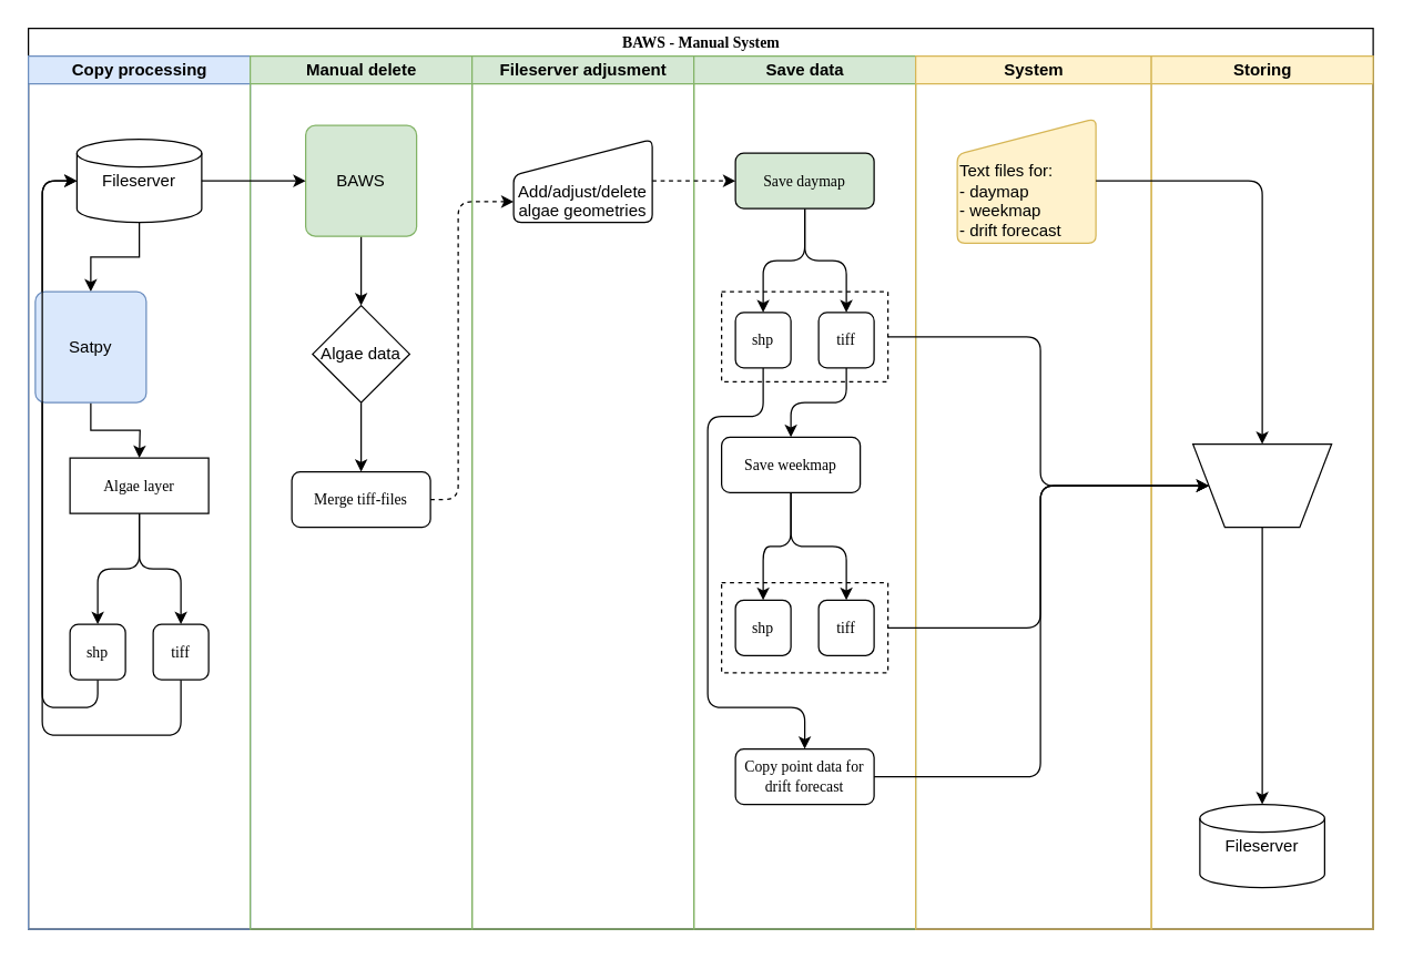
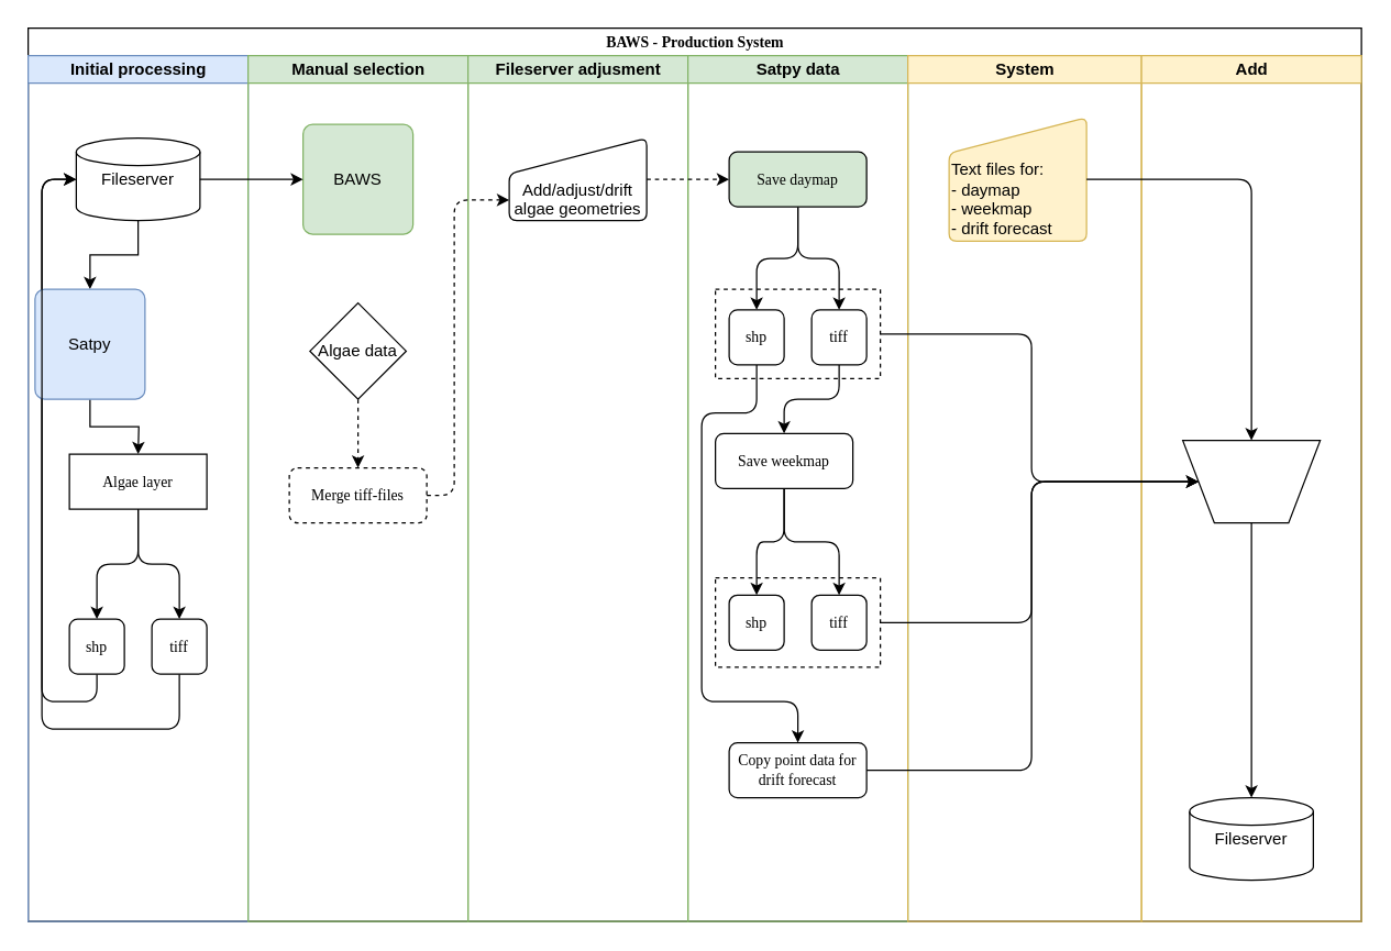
  <mxCell id="0" />
  <mxCell id="1" parent="0" />
- <mxCell id="2" value="&lt;font style=&quot;font-size: 11px&quot;&gt;BAWS - Manual System&lt;/font&gt;" style="swimlane;html=1;childLayout=stackLayout;startSize=20;rounded=0;shadow=0;labelBackgroundColor=none;strokeWidth=1;fontFamily=Verdana;fontSize=8;align=center;" parent="1" vertex="1"><mxGeometry x="20" y="20" width="970" height="650" as="geometry" /></mxCell>
- <mxCell id="3" value="Copy processing" style="swimlane;html=1;startSize=20;fillColor=#dae8fc;strokeColor=#6c8ebf;" parent="2" vertex="1"><mxGeometry y="20" width="160" height="630" as="geometry" /></mxCell>
+ <mxCell id="2" value="&lt;font style=&quot;font-size: 11px&quot;&gt;BAWS - Production System&lt;/font&gt;" style="swimlane;html=1;childLayout=stackLayout;startSize=20;rounded=0;shadow=0;labelBackgroundColor=none;strokeWidth=1;fontFamily=Verdana;fontSize=8;align=center;" parent="1" vertex="1"><mxGeometry x="20" y="20" width="970" height="650" as="geometry" /></mxCell>
+ <mxCell id="3" value="Initial processing" style="swimlane;html=1;startSize=20;fillColor=#dae8fc;strokeColor=#6c8ebf;" parent="2" vertex="1"><mxGeometry y="20" width="160" height="630" as="geometry" /></mxCell>
  <mxCell id="4" value="" style="edgeStyle=orthogonalEdgeStyle;rounded=1;orthogonalLoop=1;jettySize=auto;html=1;entryX=0;entryY=0.5;entryDx=0;entryDy=0;entryPerimeter=0;" parent="3" source="7" target="12" edge="1"><mxGeometry relative="1" as="geometry"><mxPoint x="50" y="420" as="targetPoint" /><Array as="points"><mxPoint x="50" y="470" /><mxPoint x="10" y="470" /><mxPoint x="10" y="90" /></Array></mxGeometry></mxCell>
  <mxCell id="5" value="" style="edgeStyle=orthogonalEdgeStyle;rounded=0;orthogonalLoop=1;jettySize=auto;html=1;" parent="3" source="12" target="11" edge="1"><mxGeometry relative="1" as="geometry" /></mxCell>
  <mxCell id="6" value="" style="edgeStyle=orthogonalEdgeStyle;rounded=1;orthogonalLoop=1;jettySize=auto;html=1;entryX=0.5;entryY=0;entryDx=0;entryDy=0;" parent="3" source="8" target="7" edge="1"><mxGeometry relative="1" as="geometry" /></mxCell>
  <mxCell id="7" value="&lt;font style=&quot;font-size: 11px&quot;&gt;shp&lt;/font&gt;" style="rounded=1;whiteSpace=wrap;html=1;shadow=0;labelBackgroundColor=none;strokeWidth=1;fontFamily=Verdana;fontSize=8;align=center;" parent="3" vertex="1"><mxGeometry x="30" y="410" width="40" height="40" as="geometry" /></mxCell>
  <mxCell id="8" value="&lt;font style=&quot;font-size: 11px&quot;&gt;Algae layer&lt;/font&gt;" style="whiteSpace=wrap;html=1;shadow=0;labelBackgroundColor=none;strokeWidth=1;fontFamily=Verdana;fontSize=8;align=center;rounded=0;" parent="3" vertex="1"><mxGeometry x="30" y="290" width="100" height="40" as="geometry" /></mxCell>
  <mxCell id="9" value="" style="edgeStyle=orthogonalEdgeStyle;rounded=1;orthogonalLoop=1;jettySize=auto;html=1;entryX=0.5;entryY=0;entryDx=0;entryDy=0;exitX=0.5;exitY=1;exitDx=0;exitDy=0;" parent="3" source="8" target="14" edge="1"><mxGeometry relative="1" as="geometry"><mxPoint x="90" y="340" as="sourcePoint" /><mxPoint x="60" y="420" as="targetPoint" /></mxGeometry></mxCell>
  <mxCell id="10" value="" style="edgeStyle=orthogonalEdgeStyle;rounded=0;orthogonalLoop=1;jettySize=auto;html=1;" parent="3" source="11" edge="1"><mxGeometry relative="1" as="geometry"><mxPoint x="80" y="290" as="targetPoint" /></mxGeometry></mxCell>
  <mxCell id="11" value="Satpy" style="rounded=1;whiteSpace=wrap;html=1;absoluteArcSize=1;arcSize=14;strokeWidth=1;fillColor=#dae8fc;strokeColor=#6c8ebf;" parent="3" vertex="1"><mxGeometry x="5" y="170" width="80" height="80" as="geometry" /></mxCell>
  <mxCell id="12" value="Fileserver" style="strokeWidth=1;html=1;shape=mxgraph.flowchart.database;whiteSpace=wrap;" parent="3" vertex="1"><mxGeometry x="35" y="60" width="90" height="60" as="geometry" /></mxCell>
  <mxCell id="13" value="" style="edgeStyle=orthogonalEdgeStyle;rounded=1;orthogonalLoop=1;jettySize=auto;html=1;entryX=0;entryY=0.5;entryDx=0;entryDy=0;entryPerimeter=0;" parent="3" source="14" target="12" edge="1"><mxGeometry relative="1" as="geometry"><mxPoint x="110" y="420" as="targetPoint" /><Array as="points"><mxPoint x="110" y="490" /><mxPoint x="10" y="490" /><mxPoint x="10" y="90" /></Array></mxGeometry></mxCell>
  <mxCell id="14" value="&lt;font style=&quot;font-size: 11px&quot;&gt;tiff&lt;/font&gt;" style="rounded=1;whiteSpace=wrap;html=1;shadow=0;labelBackgroundColor=none;strokeWidth=1;fontFamily=Verdana;fontSize=8;align=center;" parent="3" vertex="1"><mxGeometry x="90" y="410" width="40" height="40" as="geometry" /></mxCell>
- <mxCell id="15" value="Manual delete" style="swimlane;html=1;startSize=20;fillColor=#d5e8d4;strokeColor=#82b366;" parent="2" vertex="1"><mxGeometry x="160" y="20" width="160" height="630" as="geometry" /></mxCell>
- <mxCell id="16" value="" style="edgeStyle=orthogonalEdgeStyle;rounded=0;orthogonalLoop=1;jettySize=auto;html=1;" parent="15" source="17" target="19" edge="1"><mxGeometry relative="1" as="geometry" /></mxCell>
+ <mxCell id="15" value="Manual selection" style="swimlane;html=1;startSize=20;fillColor=#d5e8d4;strokeColor=#82b366;" parent="2" vertex="1"><mxGeometry x="160" y="20" width="160" height="630" as="geometry" /></mxCell>
  <mxCell id="17" value="BAWS" style="rounded=1;whiteSpace=wrap;html=1;absoluteArcSize=1;arcSize=14;strokeWidth=1;fillColor=#d5e8d4;strokeColor=#82b366;" parent="15" vertex="1"><mxGeometry x="40" y="50" width="80" height="80" as="geometry" /></mxCell>
- <mxCell id="18" value="" style="edgeStyle=orthogonalEdgeStyle;rounded=0;orthogonalLoop=1;jettySize=auto;html=1;entryX=0.5;entryY=0;entryDx=0;entryDy=0;" parent="15" source="19" target="20" edge="1"><mxGeometry relative="1" as="geometry"><mxPoint x="80" y="320" as="targetPoint" /></mxGeometry></mxCell>
+ <mxCell id="18" value="" style="edgeStyle=orthogonalEdgeStyle;rounded=0;orthogonalLoop=1;jettySize=auto;html=1;entryX=0.5;entryY=0;entryDx=0;entryDy=0;dashed=1;" parent="15" source="19" target="20" edge="1"><mxGeometry relative="1" as="geometry"><mxPoint x="80" y="320" as="targetPoint" /></mxGeometry></mxCell>
  <mxCell id="19" value="Algae data" style="strokeWidth=1;html=1;shape=mxgraph.flowchart.decision;whiteSpace=wrap;" parent="15" vertex="1"><mxGeometry x="45" y="180" width="70" height="70" as="geometry" /></mxCell>
- <mxCell id="20" value="&lt;span style=&quot;font-size: 11px&quot;&gt;Merge tiff-files&lt;/span&gt;" style="rounded=1;whiteSpace=wrap;html=1;shadow=0;labelBackgroundColor=none;strokeWidth=1;fontFamily=Verdana;fontSize=8;align=center;" parent="15" vertex="1"><mxGeometry x="30" y="300" width="100" height="40" as="geometry" /></mxCell>
+ <mxCell id="20" value="&lt;span style=&quot;font-size: 11px&quot;&gt;Merge tiff-files&lt;/span&gt;" style="rounded=1;whiteSpace=wrap;html=1;shadow=0;labelBackgroundColor=none;strokeWidth=1;fontFamily=Verdana;fontSize=8;align=center;dashed=1;" parent="15" vertex="1"><mxGeometry x="30" y="300" width="100" height="40" as="geometry" /></mxCell>
  <mxCell id="21" value="Fileserver adjusment" style="swimlane;html=1;startSize=20;fillColor=#d5e8d4;strokeColor=#82b366;" parent="2" vertex="1"><mxGeometry x="320" y="20" width="160" height="630" as="geometry" /></mxCell>
- <mxCell id="22" value="&lt;span&gt;&lt;br&gt;&lt;br&gt;Add/adjust/delete algae geometries&lt;/span&gt;" style="html=1;strokeWidth=1;shape=manualInput;whiteSpace=wrap;rounded=1;size=26;arcSize=11;" parent="21" vertex="1"><mxGeometry x="30" y="60" width="100" height="60" as="geometry" /></mxCell>
- <mxCell id="23" value="Save data" style="swimlane;html=1;startSize=20;fillColor=#d5e8d4;strokeColor=#82b366;" parent="2" vertex="1"><mxGeometry x="480" y="20" width="160" height="630" as="geometry" /></mxCell>
+ <mxCell id="22" value="&lt;span&gt;&lt;br&gt;&lt;br&gt;Add/adjust/drift algae geometries&lt;/span&gt;" style="html=1;strokeWidth=1;shape=manualInput;whiteSpace=wrap;rounded=1;size=26;arcSize=11;" parent="21" vertex="1"><mxGeometry x="30" y="60" width="100" height="60" as="geometry" /></mxCell>
+ <mxCell id="23" value="Satpy data" style="swimlane;html=1;startSize=20;fillColor=#d5e8d4;strokeColor=#82b366;" parent="2" vertex="1"><mxGeometry x="480" y="20" width="160" height="630" as="geometry" /></mxCell>
  <mxCell id="24" value="" style="rounded=0;whiteSpace=wrap;html=1;strokeWidth=1;dashed=1;" parent="23" vertex="1"><mxGeometry x="20" y="380" width="120" height="65" as="geometry" /></mxCell>
  <mxCell id="25" value="&lt;font style=&quot;font-size: 11px&quot;&gt;shp&lt;/font&gt;" style="rounded=1;whiteSpace=wrap;html=1;shadow=0;labelBackgroundColor=none;strokeWidth=1;fontFamily=Verdana;fontSize=8;align=center;" parent="23" vertex="1"><mxGeometry x="30" y="392.5" width="40" height="40" as="geometry" /></mxCell>
  <mxCell id="26" value="&lt;font style=&quot;font-size: 11px&quot;&gt;tiff&lt;/font&gt;" style="rounded=1;whiteSpace=wrap;html=1;shadow=0;labelBackgroundColor=none;strokeWidth=1;fontFamily=Verdana;fontSize=8;align=center;" parent="23" vertex="1"><mxGeometry x="90" y="392.5" width="40" height="40" as="geometry" /></mxCell>
  <mxCell id="27" value="&lt;span style=&quot;font-size: 11px&quot;&gt;Copy point data for drift forecast&lt;/span&gt;" style="rounded=1;whiteSpace=wrap;html=1;shadow=0;labelBackgroundColor=none;strokeWidth=1;fontFamily=Verdana;fontSize=8;align=center;" parent="23" vertex="1"><mxGeometry x="30" y="500" width="100" height="40" as="geometry" /></mxCell>
  <mxCell id="28" value="" style="edgeStyle=orthogonalEdgeStyle;rounded=1;orthogonalLoop=1;jettySize=auto;html=1;entryX=0.5;entryY=0;entryDx=0;entryDy=0;" parent="23" source="33" target="25" edge="1"><mxGeometry relative="1" as="geometry"><mxPoint x="80" y="410" as="targetPoint" /></mxGeometry></mxCell>
  <mxCell id="29" value="" style="edgeStyle=orthogonalEdgeStyle;rounded=1;orthogonalLoop=1;jettySize=auto;html=1;" parent="23" source="33" target="26" edge="1"><mxGeometry relative="1" as="geometry"><mxPoint x="80" y="410" as="targetPoint" /></mxGeometry></mxCell>
  <mxCell id="30" value="" style="rounded=0;whiteSpace=wrap;html=1;strokeWidth=1;dashed=1;" parent="23" vertex="1"><mxGeometry x="20" y="170" width="120" height="65" as="geometry" /></mxCell>
  <mxCell id="31" value="&lt;font style=&quot;font-size: 11px&quot;&gt;shp&lt;/font&gt;" style="rounded=1;whiteSpace=wrap;html=1;shadow=0;labelBackgroundColor=none;strokeWidth=1;fontFamily=Verdana;fontSize=8;align=center;" parent="23" vertex="1"><mxGeometry x="30" y="185" width="40" height="40" as="geometry" /></mxCell>
  <mxCell id="32" value="&lt;font style=&quot;font-size: 11px&quot;&gt;tiff&lt;/font&gt;" style="rounded=1;whiteSpace=wrap;html=1;shadow=0;labelBackgroundColor=none;strokeWidth=1;fontFamily=Verdana;fontSize=8;align=center;" parent="23" vertex="1"><mxGeometry x="90" y="185" width="40" height="40" as="geometry" /></mxCell>
  <mxCell id="33" value="&lt;span style=&quot;font-size: 11px&quot;&gt;Save weekmap&lt;/span&gt;" style="rounded=1;whiteSpace=wrap;html=1;shadow=0;labelBackgroundColor=none;strokeWidth=1;fontFamily=Verdana;fontSize=8;align=center;" parent="23" vertex="1"><mxGeometry x="20" y="275" width="100" height="40" as="geometry" /></mxCell>
  <mxCell id="34" value="" style="edgeStyle=orthogonalEdgeStyle;rounded=1;orthogonalLoop=1;jettySize=auto;html=1;entryX=0.5;entryY=0;entryDx=0;entryDy=0;" parent="23" source="38" target="31" edge="1"><mxGeometry relative="1" as="geometry"><mxPoint x="80" y="190" as="targetPoint" /></mxGeometry></mxCell>
  <mxCell id="35" value="" style="edgeStyle=orthogonalEdgeStyle;rounded=1;orthogonalLoop=1;jettySize=auto;html=1;entryX=0.5;entryY=0;entryDx=0;entryDy=0;" parent="23" source="38" target="32" edge="1"><mxGeometry relative="1" as="geometry"><mxPoint x="80" y="190" as="targetPoint" /></mxGeometry></mxCell>
  <mxCell id="36" value="" style="edgeStyle=orthogonalEdgeStyle;rounded=1;orthogonalLoop=1;jettySize=auto;html=1;" parent="23" source="32" target="33" edge="1"><mxGeometry relative="1" as="geometry" /></mxCell>
  <mxCell id="37" value="" style="edgeStyle=orthogonalEdgeStyle;rounded=1;orthogonalLoop=1;jettySize=auto;html=1;entryX=0.5;entryY=0;entryDx=0;entryDy=0;" parent="23" source="31" target="27" edge="1"><mxGeometry relative="1" as="geometry"><mxPoint x="80" y="460" as="targetPoint" /><Array as="points"><mxPoint x="50" y="260" /><mxPoint x="10" y="260" /><mxPoint x="10" y="470" /><mxPoint x="80" y="470" /></Array></mxGeometry></mxCell>
  <mxCell id="38" value="&lt;span style=&quot;font-size: 11px&quot;&gt;Save daymap&lt;/span&gt;" style="rounded=1;whiteSpace=wrap;html=1;shadow=0;labelBackgroundColor=none;strokeWidth=1;fontFamily=Verdana;fontSize=8;align=center;fillColor=#d5e8d4;" parent="23" vertex="1"><mxGeometry x="30" y="70" width="100" height="40" as="geometry" /></mxCell>
  <mxCell id="39" value="System" style="swimlane;html=1;startSize=20;fillColor=#fff2cc;strokeColor=#d6b656;" parent="2" vertex="1"><mxGeometry x="640" y="20" width="170" height="630" as="geometry" /></mxCell>
  <mxCell id="40" value="&lt;br&gt;&lt;br&gt;Text files for:&lt;br&gt;- daymap&lt;br&gt;- weekmap&lt;br&gt;- drift forecast" style="html=1;strokeWidth=1;shape=manualInput;whiteSpace=wrap;rounded=1;size=26;arcSize=11;align=left;fillColor=#fff2cc;strokeColor=#d6b656;" parent="39" vertex="1"><mxGeometry x="30" y="45" width="100" height="90" as="geometry" /></mxCell>
- <mxCell id="41" value="Storing" style="swimlane;html=1;startSize=20;fillColor=#fff2cc;strokeColor=#d6b656;" parent="2" vertex="1"><mxGeometry x="810" y="20" width="160" height="630" as="geometry" /></mxCell>
+ <mxCell id="41" value="Add" style="swimlane;html=1;startSize=20;fillColor=#fff2cc;strokeColor=#d6b656;" parent="2" vertex="1"><mxGeometry x="810" y="20" width="160" height="630" as="geometry" /></mxCell>
  <mxCell id="42" value="" style="edgeStyle=orthogonalEdgeStyle;rounded=0;orthogonalLoop=1;jettySize=auto;html=1;" parent="41" source="43" target="44" edge="1"><mxGeometry relative="1" as="geometry"><mxPoint x="80" y="420" as="targetPoint" /></mxGeometry></mxCell>
  <mxCell id="43" value="" style="verticalLabelPosition=bottom;verticalAlign=top;html=1;shape=trapezoid;perimeter=trapezoidPerimeter;whiteSpace=wrap;size=0.23;arcSize=10;flipV=1;strokeWidth=1;" parent="41" vertex="1"><mxGeometry x="30" y="280" width="100" height="60" as="geometry" /></mxCell>
  <mxCell id="44" value="Fileserver" style="strokeWidth=1;html=1;shape=mxgraph.flowchart.database;whiteSpace=wrap;" parent="41" vertex="1"><mxGeometry x="35" y="540" width="90" height="60" as="geometry" /></mxCell>
  <mxCell id="45" value="" style="edgeStyle=orthogonalEdgeStyle;rounded=0;orthogonalLoop=1;jettySize=auto;html=1;entryX=0;entryY=0.5;entryDx=0;entryDy=0;" parent="2" source="12" target="17" edge="1"><mxGeometry relative="1" as="geometry"><mxPoint x="190" y="110" as="targetPoint" /></mxGeometry></mxCell>
  <mxCell id="46" value="" style="edgeStyle=orthogonalEdgeStyle;rounded=1;orthogonalLoop=1;jettySize=auto;html=1;entryX=0;entryY=0.75;entryDx=0;entryDy=0;dashed=1;" parent="2" source="20" target="22" edge="1"><mxGeometry relative="1" as="geometry"><mxPoint x="361.5" y="340" as="targetPoint" /><Array as="points"><mxPoint x="310" y="340" /><mxPoint x="310" y="125" /></Array></mxGeometry></mxCell>
  <mxCell id="47" value="" style="edgeStyle=orthogonalEdgeStyle;rounded=0;orthogonalLoop=1;jettySize=auto;html=1;entryX=0;entryY=0.5;entryDx=0;entryDy=0;dashed=1;" parent="2" source="22" target="38" edge="1"><mxGeometry relative="1" as="geometry"><mxPoint x="510" y="347.5" as="targetPoint" /><Array as="points"><mxPoint x="440" y="110" /><mxPoint x="440" y="110" /></Array></mxGeometry></mxCell>
  <mxCell id="48" value="" style="edgeStyle=orthogonalEdgeStyle;rounded=1;orthogonalLoop=1;jettySize=auto;html=1;entryX=0.5;entryY=0;entryDx=0;entryDy=0;" parent="2" source="40" target="43" edge="1"><mxGeometry relative="1" as="geometry"><mxPoint x="850" y="110" as="targetPoint" /></mxGeometry></mxCell>
  <mxCell id="49" value="" style="edgeStyle=orthogonalEdgeStyle;rounded=1;orthogonalLoop=1;jettySize=auto;html=1;entryX=0;entryY=0.5;entryDx=0;entryDy=0;exitX=1;exitY=0.5;exitDx=0;exitDy=0;" parent="2" source="30" target="43" edge="1"><mxGeometry relative="1" as="geometry"><mxPoint x="790" y="270" as="targetPoint" /><Array as="points"><mxPoint x="730" y="223" /><mxPoint x="730" y="330" /></Array></mxGeometry></mxCell>
  <mxCell id="50" value="" style="edgeStyle=orthogonalEdgeStyle;rounded=1;orthogonalLoop=1;jettySize=auto;html=1;entryX=0;entryY=0.5;entryDx=0;entryDy=0;exitX=1;exitY=0.5;exitDx=0;exitDy=0;" parent="2" source="24" target="43" edge="1"><mxGeometry relative="1" as="geometry"><mxPoint x="680" y="410" as="sourcePoint" /><mxPoint x="800" y="360" as="targetPoint" /><Array as="points"><mxPoint x="730" y="433" /><mxPoint x="730" y="330" /></Array></mxGeometry></mxCell>
  <mxCell id="51" value="" style="edgeStyle=orthogonalEdgeStyle;rounded=1;orthogonalLoop=1;jettySize=auto;html=1;entryX=0;entryY=0.5;entryDx=0;entryDy=0;" parent="2" source="27" target="43" edge="1"><mxGeometry relative="1" as="geometry"><mxPoint x="830" y="380" as="targetPoint" /><Array as="points"><mxPoint x="730" y="540" /><mxPoint x="730" y="330" /></Array></mxGeometry></mxCell>
